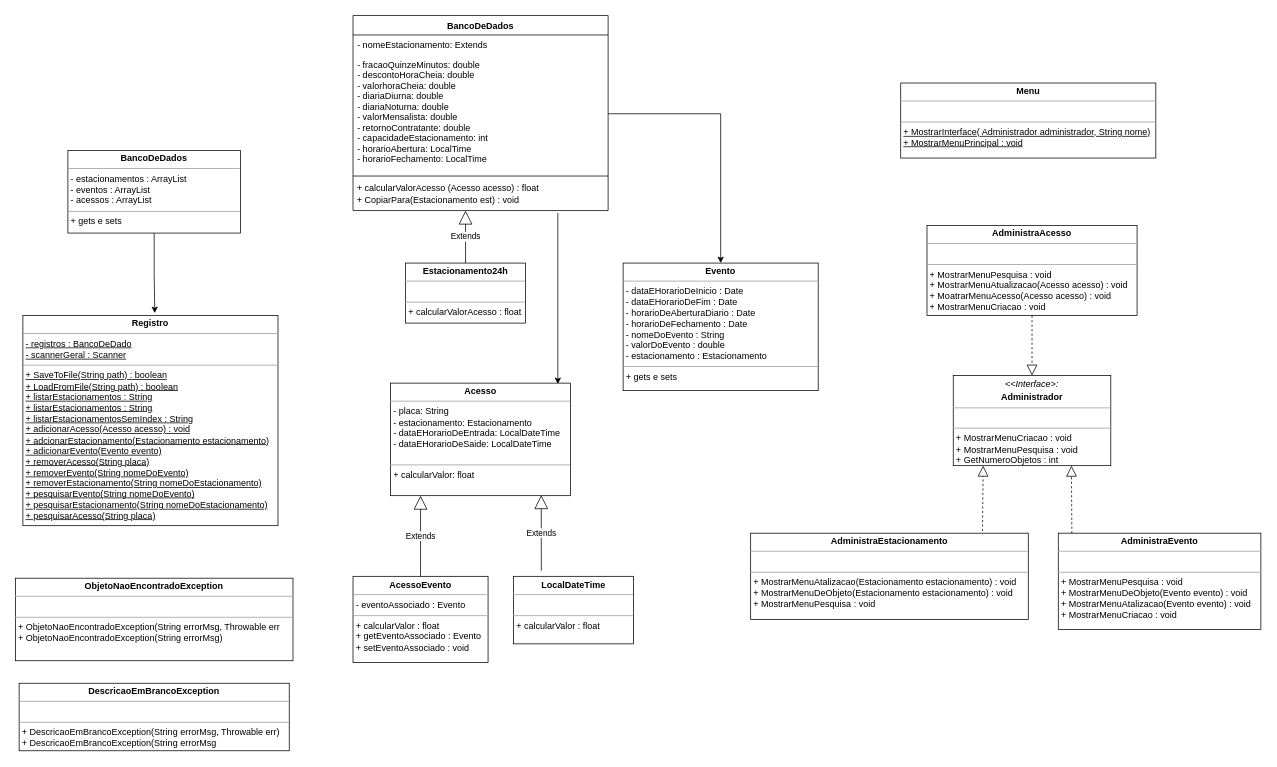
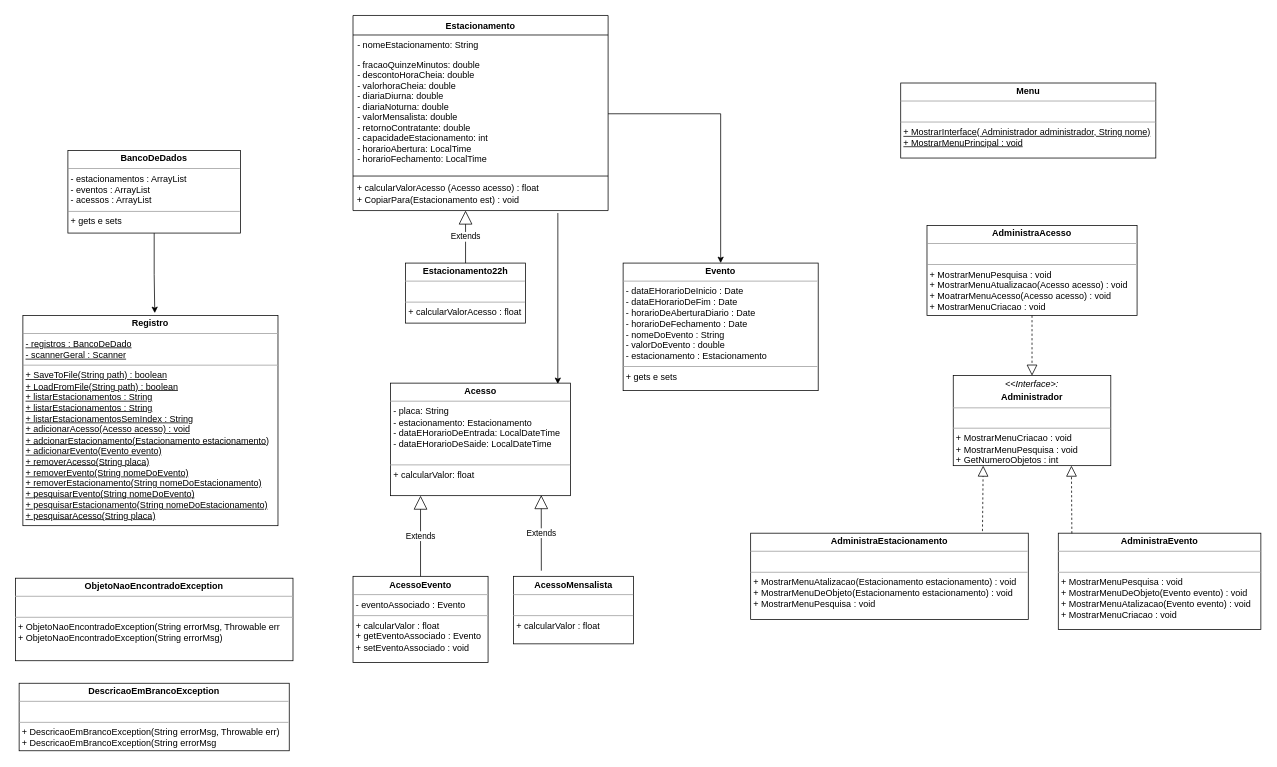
  <mxCell id="0" />
  <mxCell id="1" parent="0" />
  <mxCell id="2" style="edgeStyle=orthogonalEdgeStyle;rounded=0;orthogonalLoop=1;jettySize=auto;html=1;entryX=0.929;entryY=0.008;entryDx=0;entryDy=0;entryPerimeter=0;exitX=0.803;exitY=1.131;exitDx=0;exitDy=0;exitPerimeter=0;" edge="1" parent="1" source="7" target="8"><mxGeometry relative="1" as="geometry" /></mxCell>
- <mxCell id="3" value="BancoDeDados" style="swimlane;fontStyle=1;align=center;verticalAlign=top;childLayout=stackLayout;horizontal=1;startSize=26;horizontalStack=0;resizeParent=1;resizeLast=0;collapsible=1;marginBottom=0;rounded=0;shadow=0;strokeWidth=1;" parent="1" vertex="1"><mxGeometry x="470" y="20" width="340" height="260" as="geometry"><mxRectangle x="230" y="140" width="160" height="26" as="alternateBounds" /></mxGeometry></mxCell>
- <mxCell id="4" value="- nomeEstacionamento: Extends" style="text;align=left;verticalAlign=top;spacingLeft=4;spacingRight=4;overflow=hidden;rotatable=0;points=[[0,0.5],[1,0.5]];portConstraint=eastwest;" parent="3" vertex="1"><mxGeometry y="26" width="340" height="26" as="geometry" /></mxCell>
+ <mxCell id="3" value="Estacionamento" style="swimlane;fontStyle=1;align=center;verticalAlign=top;childLayout=stackLayout;horizontal=1;startSize=26;horizontalStack=0;resizeParent=1;resizeLast=0;collapsible=1;marginBottom=0;rounded=0;shadow=0;strokeWidth=1;" parent="1" vertex="1"><mxGeometry x="470" y="20" width="340" height="260" as="geometry"><mxRectangle x="230" y="140" width="160" height="26" as="alternateBounds" /></mxGeometry></mxCell>
+ <mxCell id="4" value="- nomeEstacionamento: String" style="text;align=left;verticalAlign=top;spacingLeft=4;spacingRight=4;overflow=hidden;rotatable=0;points=[[0,0.5],[1,0.5]];portConstraint=eastwest;" parent="3" vertex="1"><mxGeometry y="26" width="340" height="26" as="geometry" /></mxCell>
  <mxCell id="5" value="- fracaoQuinzeMinutos: double&#10;- descontoHoraCheia: double&#10;- valorhoraCheia: double&#10;- diariaDiurna: double&#10;- diariaNoturna: double&#10;- valorMensalista: double&#10;- retornoContratante: double&#10;- capacidadeEstacionamento: int&#10;- horarioAbertura: LocalTime&#10;- horarioFechamento: LocalTime" style="text;align=left;verticalAlign=top;spacingLeft=4;spacingRight=4;overflow=hidden;rotatable=0;points=[[0,0.5],[1,0.5]];portConstraint=eastwest;rounded=0;shadow=0;html=0;" parent="3" vertex="1"><mxGeometry y="52" width="340" height="158" as="geometry" /></mxCell>
  <mxCell id="6" value="" style="line;html=1;strokeWidth=1;align=left;verticalAlign=middle;spacingTop=-1;spacingLeft=3;spacingRight=3;rotatable=0;labelPosition=right;points=[];portConstraint=eastwest;" parent="3" vertex="1"><mxGeometry y="210" width="340" height="8" as="geometry" /></mxCell>
  <mxCell id="7" value="&amp;nbsp;+ calcularValorAcesso (Acesso acesso) : float&lt;br&gt;&amp;nbsp;+ CopiarPara(Estacionamento est) : void" style="text;html=1;align=left;verticalAlign=middle;resizable=0;points=[];autosize=1;strokeColor=none;fillColor=none;" vertex="1" parent="3"><mxGeometry y="218" width="340" height="40" as="geometry" /></mxCell>
  <mxCell id="8" value="&lt;p style=&quot;margin:0px;margin-top:4px;text-align:center;&quot;&gt;&lt;b&gt;Acesso&lt;/b&gt;&lt;/p&gt;&lt;hr size=&quot;1&quot;&gt;&lt;p style=&quot;margin:0px;margin-left:4px;&quot;&gt;- placa: String&lt;/p&gt;&lt;p style=&quot;margin:0px;margin-left:4px;&quot;&gt;- estacionamento: Estacionamento&lt;/p&gt;&lt;p style=&quot;margin:0px;margin-left:4px;&quot;&gt;- dataEHorarioDeEntrada: LocalDateTime&lt;/p&gt;&lt;p style=&quot;margin:0px;margin-left:4px;&quot;&gt;- dataEHorarioDeSaide: LocalDateTime&lt;/p&gt;&lt;p style=&quot;margin:0px;margin-left:4px;&quot;&gt;&lt;br&gt;&lt;/p&gt;&lt;hr size=&quot;1&quot;&gt;&lt;p style=&quot;margin:0px;margin-left:4px;&quot;&gt;+ calcularValor: float&lt;/p&gt;&lt;p style=&quot;margin:0px;margin-left:4px;&quot;&gt;&lt;br&gt;&lt;/p&gt;" style="verticalAlign=top;align=left;overflow=fill;fontSize=12;fontFamily=Helvetica;html=1;" parent="1" vertex="1"><mxGeometry x="520" y="510" width="240" height="150" as="geometry" /></mxCell>
  <mxCell id="9" value="&lt;p style=&quot;margin:0px;margin-top:4px;text-align:center;&quot;&gt;&lt;b&gt;AdministraAcesso&lt;/b&gt;&lt;/p&gt;&lt;hr size=&quot;1&quot;&gt;&lt;p style=&quot;margin:0px;margin-left:4px;&quot;&gt;&lt;br&gt;&lt;/p&gt;&lt;hr size=&quot;1&quot;&gt;&lt;p style=&quot;margin:0px;margin-left:4px;&quot;&gt;+ MostrarMenuPesquisa : void&lt;/p&gt;&lt;p style=&quot;margin:0px;margin-left:4px;&quot;&gt;+ MostrarMenuAtualizacao(Acesso acesso) : void&lt;/p&gt;&lt;p style=&quot;margin:0px;margin-left:4px;&quot;&gt;+ MoatrarMenuAcesso(Acesso acesso) : void&lt;/p&gt;&lt;p style=&quot;margin:0px;margin-left:4px;&quot;&gt;+ MostrarMenuCriacao : void&lt;/p&gt;" style="verticalAlign=top;align=left;overflow=fill;fontSize=12;fontFamily=Helvetica;html=1;" parent="1" vertex="1"><mxGeometry x="1235" y="300" width="280" height="120" as="geometry" /></mxCell>
  <mxCell id="10" value="&lt;p style=&quot;margin:0px;margin-top:4px;text-align:center;&quot;&gt;&lt;i style=&quot;&quot;&gt;&amp;lt;&amp;lt;Interface&amp;gt;:&lt;/i&gt;&lt;/p&gt;&lt;p style=&quot;margin:0px;margin-top:4px;text-align:center;&quot;&gt;&lt;b&gt;Administrador&lt;/b&gt;&lt;/p&gt;&lt;hr size=&quot;1&quot;&gt;&lt;p style=&quot;margin:0px;margin-left:4px;&quot;&gt;&lt;br&gt;&lt;/p&gt;&lt;hr size=&quot;1&quot;&gt;&lt;p style=&quot;margin:0px;margin-left:4px;&quot;&gt;+ MostrarMenuCriacao : void&lt;/p&gt;&lt;p style=&quot;margin:0px;margin-left:4px;&quot;&gt;+ MostrarMenuPesquisa : void&lt;/p&gt;&lt;p style=&quot;margin:0px;margin-left:4px;&quot;&gt;+ GetNumeroObjetos : int&lt;/p&gt;" style="verticalAlign=top;align=left;overflow=fill;fontSize=12;fontFamily=Helvetica;html=1;" parent="1" vertex="1"><mxGeometry x="1270" y="500" width="210" height="120" as="geometry" /></mxCell>
  <mxCell id="11" value="&lt;p style=&quot;margin:0px;margin-top:4px;text-align:center;&quot;&gt;&lt;b&gt;AdministraEstacionamento&lt;/b&gt;&lt;/p&gt;&lt;hr size=&quot;1&quot;&gt;&lt;p style=&quot;margin:0px;margin-left:4px;&quot;&gt;&lt;br&gt;&lt;/p&gt;&lt;hr size=&quot;1&quot;&gt;&lt;p style=&quot;margin:0px;margin-left:4px;&quot;&gt;+ MostrarMenuAtalizacao(Estacionamento estacionamento) : void&lt;/p&gt;&lt;p style=&quot;margin:0px;margin-left:4px;&quot;&gt;+ MostrarMenuDeObjeto(Estacionamento estacionamento) : void&lt;/p&gt;&lt;p style=&quot;margin:0px;margin-left:4px;&quot;&gt;+ MostrarMenuPesquisa : void&lt;/p&gt;" style="verticalAlign=top;align=left;overflow=fill;fontSize=12;fontFamily=Helvetica;html=1;" parent="1" vertex="1"><mxGeometry x="1000" y="710" width="370" height="115" as="geometry" /></mxCell>
  <mxCell id="12" value="&lt;p style=&quot;margin:0px;margin-top:4px;text-align:center;&quot;&gt;&lt;b&gt;AdministraEvento&lt;/b&gt;&lt;/p&gt;&lt;hr size=&quot;1&quot;&gt;&lt;p style=&quot;margin:0px;margin-left:4px;&quot;&gt;&lt;br&gt;&lt;/p&gt;&lt;hr size=&quot;1&quot;&gt;&lt;p style=&quot;margin: 0px 0px 0px 4px;&quot;&gt;+ MostrarMenuPesquisa : void&lt;/p&gt;&lt;p style=&quot;margin: 0px 0px 0px 4px;&quot;&gt;+ MostrarMenuDeObjeto(Evento evento) : void&lt;/p&gt;&lt;p style=&quot;margin: 0px 0px 0px 4px;&quot;&gt;+ MostrarMenuAtalizacao(Evento evento) : void&lt;/p&gt;&lt;p style=&quot;margin: 0px 0px 0px 4px;&quot;&gt;+ MostrarMenuCriacao : void&lt;/p&gt;" style="verticalAlign=top;align=left;overflow=fill;fontSize=12;fontFamily=Helvetica;html=1;" parent="1" vertex="1"><mxGeometry x="1410" y="710" width="270" height="128.5" as="geometry" /></mxCell>
  <mxCell id="13" style="edgeStyle=orthogonalEdgeStyle;rounded=0;orthogonalLoop=1;jettySize=auto;html=1;entryX=0.517;entryY=-0.012;entryDx=0;entryDy=0;entryPerimeter=0;" edge="1" parent="1" source="14" target="19"><mxGeometry relative="1" as="geometry" /></mxCell>
  <mxCell id="14" value="&lt;p style=&quot;margin:0px;margin-top:4px;text-align:center;&quot;&gt;&lt;b&gt;BancoDeDados&lt;/b&gt;&lt;/p&gt;&lt;hr size=&quot;1&quot;&gt;&lt;p style=&quot;margin:0px;margin-left:4px;&quot;&gt;- estacionamentos : ArrayList&lt;/p&gt;&lt;p style=&quot;margin:0px;margin-left:4px;&quot;&gt;- eventos : ArrayList&lt;/p&gt;&lt;p style=&quot;margin:0px;margin-left:4px;&quot;&gt;- acessos : ArrayList&lt;/p&gt;&lt;hr size=&quot;1&quot;&gt;&lt;p style=&quot;margin:0px;margin-left:4px;&quot;&gt;+ gets e sets&lt;/p&gt;" style="verticalAlign=top;align=left;overflow=fill;fontSize=12;fontFamily=Helvetica;html=1;" parent="1" vertex="1"><mxGeometry x="90" y="200" width="230" height="110" as="geometry" /></mxCell>
  <mxCell id="15" value="&lt;p style=&quot;margin:0px;margin-top:4px;text-align:center;&quot;&gt;&lt;b&gt;Evento&lt;/b&gt;&lt;/p&gt;&lt;hr size=&quot;1&quot;&gt;&lt;p style=&quot;margin:0px;margin-left:4px;&quot;&gt;- dataEHorarioDeInicio : Date&lt;/p&gt;&lt;p style=&quot;margin:0px;margin-left:4px;&quot;&gt;- dataEHorarioDeFim : Date&lt;/p&gt;&lt;p style=&quot;margin:0px;margin-left:4px;&quot;&gt;- horarioDeAberturaDiario : Date&lt;/p&gt;&lt;p style=&quot;margin:0px;margin-left:4px;&quot;&gt;- horarioDeFechamento : Date&lt;/p&gt;&lt;p style=&quot;margin:0px;margin-left:4px;&quot;&gt;- nomeDoEvento : String&lt;/p&gt;&lt;p style=&quot;margin:0px;margin-left:4px;&quot;&gt;- valorDoEvento : double&lt;/p&gt;&lt;p style=&quot;margin:0px;margin-left:4px;&quot;&gt;- estacionamento : Estacionamento&lt;/p&gt;&lt;hr size=&quot;1&quot;&gt;&lt;p style=&quot;margin:0px;margin-left:4px;&quot;&gt;+ gets e sets&lt;/p&gt;" style="verticalAlign=top;align=left;overflow=fill;fontSize=12;fontFamily=Helvetica;html=1;" parent="1" vertex="1"><mxGeometry x="830" y="350" width="260" height="170" as="geometry" /></mxCell>
  <mxCell id="16" value="&lt;p style=&quot;margin:0px;margin-top:4px;text-align:center;&quot;&gt;&lt;b&gt;DescricaoEmBrancoException&lt;/b&gt;&lt;/p&gt;&lt;hr size=&quot;1&quot;&gt;&lt;p style=&quot;margin:0px;margin-left:4px;&quot;&gt;&lt;br&gt;&lt;/p&gt;&lt;hr size=&quot;1&quot;&gt;&lt;p style=&quot;margin:0px;margin-left:4px;&quot;&gt;+ DescricaoEmBrancoException(String errorMsg, Throwable err)&lt;/p&gt;&lt;p style=&quot;margin:0px;margin-left:4px;&quot;&gt;+ DescricaoEmBrancoException(String errorMsg&lt;/p&gt;" style="verticalAlign=top;align=left;overflow=fill;fontSize=12;fontFamily=Helvetica;html=1;" parent="1" vertex="1"><mxGeometry x="25" y="910" width="360" height="90" as="geometry" /></mxCell>
  <mxCell id="17" value="&lt;p style=&quot;margin:0px;margin-top:4px;text-align:center;&quot;&gt;&lt;b&gt;Menu&lt;/b&gt;&lt;/p&gt;&lt;hr size=&quot;1&quot;&gt;&lt;p style=&quot;margin:0px;margin-left:4px;&quot;&gt;&lt;br&gt;&lt;/p&gt;&lt;hr size=&quot;1&quot;&gt;&lt;p style=&quot;margin:0px;margin-left:4px;&quot;&gt;&lt;u&gt;+ MostrarInterface( Administrador administrador, String nome)&lt;/u&gt;&lt;/p&gt;&lt;p style=&quot;margin:0px;margin-left:4px;&quot;&gt;&lt;u&gt;+ MostrarMenuPrincipal : void&lt;/u&gt;&lt;/p&gt;&lt;p style=&quot;margin:0px;margin-left:4px;&quot;&gt;&lt;br&gt;&lt;/p&gt;" style="verticalAlign=top;align=left;overflow=fill;fontSize=12;fontFamily=Helvetica;html=1;" parent="1" vertex="1"><mxGeometry x="1200" y="110" width="340" height="100" as="geometry" /></mxCell>
  <mxCell id="18" value="&lt;p style=&quot;margin:0px;margin-top:4px;text-align:center;&quot;&gt;&lt;b&gt;ObjetoNaoEncontradoException&lt;/b&gt;&lt;/p&gt;&lt;hr size=&quot;1&quot;&gt;&lt;p style=&quot;margin:0px;margin-left:4px;&quot;&gt;&lt;br&gt;&lt;/p&gt;&lt;hr size=&quot;1&quot;&gt;&lt;p style=&quot;margin:0px;margin-left:4px;&quot;&gt;+ ObjetoNaoEncontradoException(String errorMsg, Throwable err&lt;/p&gt;&lt;p style=&quot;margin:0px;margin-left:4px;&quot;&gt;+ ObjetoNaoEncontradoException(String errorMsg)&lt;/p&gt;" style="verticalAlign=top;align=left;overflow=fill;fontSize=12;fontFamily=Helvetica;html=1;" parent="1" vertex="1"><mxGeometry x="20" y="770" width="370" height="110" as="geometry" /></mxCell>
  <mxCell id="19" value="&lt;p style=&quot;margin:0px;margin-top:4px;text-align:center;&quot;&gt;&lt;b&gt;Registro&lt;/b&gt;&lt;/p&gt;&lt;hr size=&quot;1&quot;&gt;&lt;p style=&quot;margin:0px;margin-left:4px;&quot;&gt;&lt;u&gt;- registros : BancoDeDado&lt;/u&gt;&lt;/p&gt;&lt;p style=&quot;margin:0px;margin-left:4px;&quot;&gt;&lt;u&gt;- scannerGeral : Scanner&lt;/u&gt;&lt;/p&gt;&lt;hr size=&quot;1&quot;&gt;&lt;p style=&quot;margin:0px;margin-left:4px;&quot;&gt;&lt;u&gt;+ SaveToFile(String path) : boolean&lt;/u&gt;&lt;/p&gt;&lt;p style=&quot;margin:0px;margin-left:4px;&quot;&gt;&lt;u&gt;+ LoadFromFile(String path) : boolean&lt;/u&gt;&lt;/p&gt;&lt;p style=&quot;margin:0px;margin-left:4px;&quot;&gt;&lt;u&gt;+ listarEstacionamentos : String&lt;/u&gt;&lt;/p&gt;&lt;p style=&quot;margin:0px;margin-left:4px;&quot;&gt;&lt;u&gt;+ listarEstacionamentos : String&lt;/u&gt;&lt;/p&gt;&lt;p style=&quot;margin:0px;margin-left:4px;&quot;&gt;&lt;u&gt;+ listarEstacionamentosSemIndex : String&lt;/u&gt;&lt;/p&gt;&lt;p style=&quot;margin:0px;margin-left:4px;&quot;&gt;&lt;u&gt;+ adicionarAcesso(Acesso acesso) : void&lt;/u&gt;&lt;/p&gt;&lt;p style=&quot;margin:0px;margin-left:4px;&quot;&gt;&lt;u&gt;+ adcionarEstacionamento(Estacionamento estacionamento)&lt;/u&gt;&lt;/p&gt;&lt;p style=&quot;margin:0px;margin-left:4px;&quot;&gt;&lt;u&gt;+ adicionarEvento(Evento evento)&lt;/u&gt;&lt;/p&gt;&lt;p style=&quot;margin:0px;margin-left:4px;&quot;&gt;&lt;u&gt;+ removerAcesso(String placa)&lt;/u&gt;&lt;/p&gt;&lt;p style=&quot;margin:0px;margin-left:4px;&quot;&gt;&lt;u&gt;+ removerEvento(String nomeDoEvento)&lt;/u&gt;&lt;/p&gt;&lt;p style=&quot;margin:0px;margin-left:4px;&quot;&gt;&lt;u&gt;+ removerEstacionamento(String nomeDoEstacionamento)&lt;/u&gt;&lt;/p&gt;&lt;p style=&quot;margin:0px;margin-left:4px;&quot;&gt;&lt;u&gt;+ pesquisarEvento(String nomeDoEvento)&lt;/u&gt;&lt;/p&gt;&lt;p style=&quot;margin:0px;margin-left:4px;&quot;&gt;&lt;u&gt;+ pesquisarEstacionamento(String nomeDoEstacionamento)&lt;/u&gt;&lt;/p&gt;&lt;p style=&quot;margin:0px;margin-left:4px;&quot;&gt;&lt;u&gt;+ pesquisarAcesso(String placa)&lt;/u&gt;&lt;/p&gt;&lt;p style=&quot;margin:0px;margin-left:4px;&quot;&gt;&lt;br&gt;&lt;/p&gt;" style="verticalAlign=top;align=left;overflow=fill;fontSize=12;fontFamily=Helvetica;html=1;" parent="1" vertex="1"><mxGeometry x="30" y="420" width="340" height="280" as="geometry" /></mxCell>
- <mxCell id="20" value="&lt;p style=&quot;margin:0px;margin-top:4px;text-align:center;&quot;&gt;&lt;b&gt;LocalDateTime&lt;/b&gt;&lt;/p&gt;&lt;hr size=&quot;1&quot;&gt;&lt;p style=&quot;margin:0px;margin-left:4px;&quot;&gt;&lt;br&gt;&lt;/p&gt;&lt;hr size=&quot;1&quot;&gt;&lt;p style=&quot;margin:0px;margin-left:4px;&quot;&gt;+ calcularValor : float&lt;/p&gt;" style="verticalAlign=top;align=left;overflow=fill;fontSize=12;fontFamily=Helvetica;html=1;" parent="1" vertex="1"><mxGeometry x="684" y="767.5" width="160" height="90" as="geometry" /></mxCell>
+ <mxCell id="20" value="&lt;p style=&quot;margin:0px;margin-top:4px;text-align:center;&quot;&gt;&lt;b&gt;AcessoMensalista&lt;/b&gt;&lt;/p&gt;&lt;hr size=&quot;1&quot;&gt;&lt;p style=&quot;margin:0px;margin-left:4px;&quot;&gt;&lt;br&gt;&lt;/p&gt;&lt;hr size=&quot;1&quot;&gt;&lt;p style=&quot;margin:0px;margin-left:4px;&quot;&gt;+ calcularValor : float&lt;/p&gt;" style="verticalAlign=top;align=left;overflow=fill;fontSize=12;fontFamily=Helvetica;html=1;" parent="1" vertex="1"><mxGeometry x="684" y="767.5" width="160" height="90" as="geometry" /></mxCell>
  <mxCell id="21" value="&lt;p style=&quot;margin:0px;margin-top:4px;text-align:center;&quot;&gt;&lt;b&gt;AcessoEvento&lt;/b&gt;&lt;/p&gt;&lt;hr size=&quot;1&quot;&gt;&lt;p style=&quot;margin:0px;margin-left:4px;&quot;&gt;- eventoAssociado : Evento&lt;/p&gt;&lt;hr size=&quot;1&quot;&gt;&lt;p style=&quot;margin:0px;margin-left:4px;&quot;&gt;+ calcularValor : float&lt;/p&gt;&lt;p style=&quot;margin:0px;margin-left:4px;&quot;&gt;+ getEventoAssociado : Evento&lt;/p&gt;&lt;p style=&quot;margin:0px;margin-left:4px;&quot;&gt;+ setEventoAssociado : void&lt;/p&gt;&lt;p style=&quot;margin:0px;margin-left:4px;&quot;&gt;&lt;br&gt;&lt;/p&gt;" style="verticalAlign=top;align=left;overflow=fill;fontSize=12;fontFamily=Helvetica;html=1;" parent="1" vertex="1"><mxGeometry x="470" y="767.5" width="180" height="115" as="geometry" /></mxCell>
  <mxCell id="22" value="Extends" style="endArrow=block;endSize=16;endFill=0;html=1;rounded=0;exitX=0.5;exitY=0;exitDx=0;exitDy=0;" parent="1" source="21" edge="1"><mxGeometry width="160" relative="1" as="geometry"><mxPoint x="650" y="880" as="sourcePoint" /><mxPoint x="560" y="660" as="targetPoint" /></mxGeometry></mxCell>
  <mxCell id="23" value="Extends" style="endArrow=block;endSize=16;endFill=0;html=1;rounded=0;entryX=0.837;entryY=0.995;entryDx=0;entryDy=0;entryPerimeter=0;" parent="1" target="8" edge="1"><mxGeometry width="160" relative="1" as="geometry"><mxPoint x="721" y="760" as="sourcePoint" /><mxPoint x="710" y="670" as="targetPoint" /><Array as="points" /></mxGeometry></mxCell>
- <mxCell id="24" value="&lt;p style=&quot;margin:0px;margin-top:4px;text-align:center;&quot;&gt;&lt;b&gt;Estacionamento24h&lt;/b&gt;&lt;/p&gt;&lt;hr size=&quot;1&quot;&gt;&lt;p style=&quot;margin:0px;margin-left:4px;&quot;&gt;&lt;br&gt;&lt;/p&gt;&lt;hr size=&quot;1&quot;&gt;&lt;p style=&quot;margin:0px;margin-left:4px;&quot;&gt;+ calcularValorAcesso : float&lt;/p&gt;" style="verticalAlign=top;align=left;overflow=fill;fontSize=12;fontFamily=Helvetica;html=1;" parent="1" vertex="1"><mxGeometry x="540" y="350" width="160" height="80" as="geometry" /></mxCell>
+ <mxCell id="24" value="&lt;p style=&quot;margin:0px;margin-top:4px;text-align:center;&quot;&gt;&lt;b&gt;Estacionamento22h&lt;/b&gt;&lt;/p&gt;&lt;hr size=&quot;1&quot;&gt;&lt;p style=&quot;margin:0px;margin-left:4px;&quot;&gt;&lt;br&gt;&lt;/p&gt;&lt;hr size=&quot;1&quot;&gt;&lt;p style=&quot;margin:0px;margin-left:4px;&quot;&gt;+ calcularValorAcesso : float&lt;/p&gt;" style="verticalAlign=top;align=left;overflow=fill;fontSize=12;fontFamily=Helvetica;html=1;" parent="1" vertex="1"><mxGeometry x="540" y="350" width="160" height="80" as="geometry" /></mxCell>
  <mxCell id="25" value="Extends" style="endArrow=block;endSize=16;endFill=0;html=1;rounded=0;exitX=0.5;exitY=0;exitDx=0;exitDy=0;" parent="1" source="24" edge="1"><mxGeometry width="160" relative="1" as="geometry"><mxPoint x="470" y="352" as="sourcePoint" /><mxPoint x="620" y="280" as="targetPoint" /></mxGeometry></mxCell>
  <mxCell id="26" value="" style="endArrow=block;dashed=1;endFill=0;endSize=12;html=1;rounded=0;exitX=0.835;exitY=-0.024;exitDx=0;exitDy=0;entryX=0.19;entryY=1;entryDx=0;entryDy=0;entryPerimeter=0;exitPerimeter=0;" edge="1" parent="1" source="11" target="10"><mxGeometry width="160" relative="1" as="geometry"><mxPoint x="1110" y="500" as="sourcePoint" /><mxPoint x="1270" y="500" as="targetPoint" /></mxGeometry></mxCell>
  <mxCell id="27" value="" style="endArrow=block;dashed=1;endFill=0;endSize=12;html=1;rounded=0;exitX=0.067;exitY=0.002;exitDx=0;exitDy=0;entryX=0.75;entryY=1;entryDx=0;entryDy=0;exitPerimeter=0;" edge="1" parent="1" source="12" target="10"><mxGeometry width="160" relative="1" as="geometry"><mxPoint x="1195" y="720" as="sourcePoint" /><mxPoint x="1280" y="630" as="targetPoint" /></mxGeometry></mxCell>
  <mxCell id="28" value="" style="endArrow=block;dashed=1;endFill=0;endSize=12;html=1;rounded=0;entryX=0.5;entryY=0;entryDx=0;entryDy=0;" edge="1" parent="1" target="10"><mxGeometry width="160" relative="1" as="geometry"><mxPoint x="1375" y="420" as="sourcePoint" /><mxPoint x="1415" y="420" as="targetPoint" /></mxGeometry></mxCell>
  <mxCell id="29" style="edgeStyle=orthogonalEdgeStyle;rounded=0;orthogonalLoop=1;jettySize=auto;html=1;" edge="1" parent="1" source="5" target="15"><mxGeometry relative="1" as="geometry" /></mxCell>
